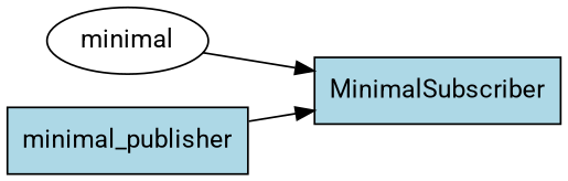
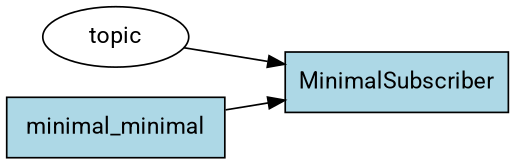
  digraph {
    fontname=Roboto
    rankdir=LR
    node [fillcolor=lightblue fontname=Roboto shape=box style=filled]
    edge [fontname=Roboto]
-   topic [fillcolor=white shape=ellipse label=minimal]
+   topic [fillcolor=white shape=ellipse]
    MinimalSubscriber
-   minimal_publisher
+   minimal_publisher [label=minimal_minimal]
    topic -> MinimalSubscriber
    minimal_publisher -> MinimalSubscriber
  }
